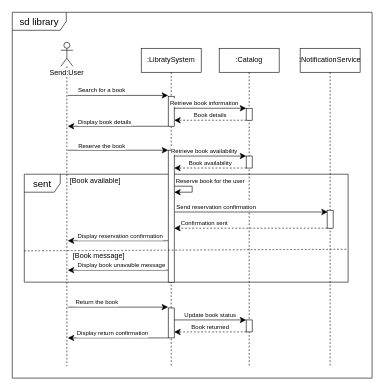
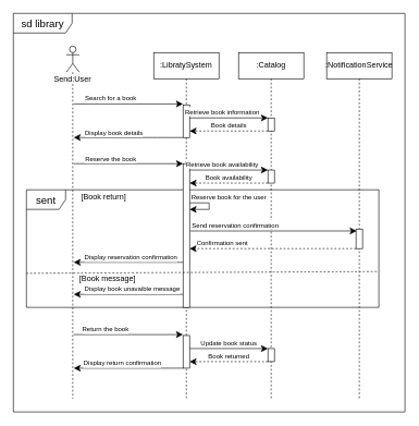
  <mxCell id="0" />
  <mxCell id="1" parent="0" />
  <mxCell id="2" value=":LibratySystem" style="shape=umlLifeline;perimeter=lifelinePerimeter;whiteSpace=wrap;html=1;container=0;dropTarget=0;collapsible=0;recursiveResize=0;outlineConnect=0;portConstraint=eastwest;newEdgeStyle={&quot;edgeStyle&quot;:&quot;elbowEdgeStyle&quot;,&quot;elbow&quot;:&quot;vertical&quot;,&quot;curved&quot;:0,&quot;rounded&quot;:0};" parent="1" vertex="1"><mxGeometry x="235" y="80" width="100" height="530" as="geometry" /></mxCell>
  <mxCell id="3" value="" style="html=1;points=[];perimeter=orthogonalPerimeter;outlineConnect=0;targetShapes=umlLifeline;portConstraint=eastwest;newEdgeStyle={&quot;edgeStyle&quot;:&quot;elbowEdgeStyle&quot;,&quot;elbow&quot;:&quot;vertical&quot;,&quot;curved&quot;:0,&quot;rounded&quot;:0};" parent="2" vertex="1"><mxGeometry x="45" y="80" width="10" height="50" as="geometry" /></mxCell>
  <mxCell id="4" value=":Catalog" style="shape=umlLifeline;perimeter=lifelinePerimeter;whiteSpace=wrap;html=1;container=0;dropTarget=0;collapsible=0;recursiveResize=0;outlineConnect=0;portConstraint=eastwest;newEdgeStyle={&quot;edgeStyle&quot;:&quot;elbowEdgeStyle&quot;,&quot;elbow&quot;:&quot;vertical&quot;,&quot;curved&quot;:0,&quot;rounded&quot;:0};" vertex="1" parent="1"><mxGeometry x="365" y="80" width="100" height="530" as="geometry" /></mxCell>
  <mxCell id="5" value="" style="html=1;points=[];perimeter=orthogonalPerimeter;outlineConnect=0;targetShapes=umlLifeline;portConstraint=eastwest;newEdgeStyle={&quot;edgeStyle&quot;:&quot;elbowEdgeStyle&quot;,&quot;elbow&quot;:&quot;vertical&quot;,&quot;curved&quot;:0,&quot;rounded&quot;:0};fontSize=16;" vertex="1" parent="4"><mxGeometry x="45" y="100" width="10" height="20" as="geometry" /></mxCell>
  <mxCell id="6" value=":NotificationService" style="shape=umlLifeline;perimeter=lifelinePerimeter;whiteSpace=wrap;html=1;container=0;dropTarget=0;collapsible=0;recursiveResize=0;outlineConnect=0;portConstraint=eastwest;newEdgeStyle={&quot;edgeStyle&quot;:&quot;elbowEdgeStyle&quot;,&quot;elbow&quot;:&quot;vertical&quot;,&quot;curved&quot;:0,&quot;rounded&quot;:0};" vertex="1" parent="1"><mxGeometry x="500" y="80" width="100" height="530" as="geometry" /></mxCell>
  <mxCell id="7" value="" style="html=1;points=[];perimeter=orthogonalPerimeter;outlineConnect=0;targetShapes=umlLifeline;portConstraint=eastwest;newEdgeStyle={&quot;edgeStyle&quot;:&quot;elbowEdgeStyle&quot;,&quot;elbow&quot;:&quot;vertical&quot;,&quot;curved&quot;:0,&quot;rounded&quot;:0};" vertex="1" parent="6"><mxGeometry x="45" y="270" width="10" height="30" as="geometry" /></mxCell>
  <mxCell id="8" value="sd library" style="shape=umlFrame;whiteSpace=wrap;html=1;pointerEvents=0;fontSize=16;width=90;height=30;" vertex="1" parent="1"><mxGeometry x="20" y="20" width="600" height="610" as="geometry" /></mxCell>
  <mxCell id="9" value="sent" style="shape=umlFrame;whiteSpace=wrap;html=1;pointerEvents=0;fontSize=16;" vertex="1" parent="1"><mxGeometry x="40" y="290" width="540" height="180" as="geometry" /></mxCell>
  <mxCell id="10" value="" style="endArrow=classic;html=1;rounded=0;fontSize=12;startSize=8;endSize=8;curved=1;entryX=-0.015;entryY=-0.028;entryDx=0;entryDy=0;entryPerimeter=0;" edge="1" parent="1" target="3"><mxGeometry width="50" height="50" relative="1" as="geometry"><mxPoint x="112.5" y="158.6" as="sourcePoint" /><mxPoint x="220" y="190" as="targetPoint" /></mxGeometry></mxCell>
  <mxCell id="11" value="&lt;font style=&quot;font-size: 10px;&quot;&gt;Search for a book&lt;/font&gt;" style="edgeLabel;html=1;align=center;verticalAlign=middle;resizable=0;points=[];fontSize=16;" vertex="1" connectable="0" parent="10"><mxGeometry x="-0.06" y="1" relative="1" as="geometry"><mxPoint x="-23" y="-10" as="offset" /></mxGeometry></mxCell>
  <mxCell id="12" value="" style="endArrow=classic;html=1;rounded=0;fontSize=12;startSize=8;endSize=8;curved=1;" edge="1" parent="1"><mxGeometry width="50" height="50" relative="1" as="geometry"><mxPoint x="280" y="210" as="sourcePoint" /><mxPoint x="112.5" y="210" as="targetPoint" /></mxGeometry></mxCell>
  <mxCell id="13" value="&lt;font style=&quot;font-size: 10px;&quot;&gt;Display book details&lt;/font&gt;" style="edgeLabel;html=1;align=center;verticalAlign=middle;resizable=0;points=[];fontSize=16;" vertex="1" connectable="0" parent="12"><mxGeometry x="-0.062" relative="1" as="geometry"><mxPoint x="-28" y="-11" as="offset" /></mxGeometry></mxCell>
  <mxCell id="14" value="" style="html=1;points=[];perimeter=orthogonalPerimeter;outlineConnect=0;targetShapes=umlLifeline;portConstraint=eastwest;newEdgeStyle={&quot;edgeStyle&quot;:&quot;elbowEdgeStyle&quot;,&quot;elbow&quot;:&quot;vertical&quot;,&quot;curved&quot;:0,&quot;rounded&quot;:0};" vertex="1" parent="1"><mxGeometry x="280" y="250" width="10" height="220" as="geometry" /></mxCell>
  <mxCell id="15" value="" style="endArrow=classic;html=1;rounded=0;fontSize=12;startSize=8;endSize=8;curved=1;" edge="1" parent="1" target="14"><mxGeometry width="50" height="50" relative="1" as="geometry"><mxPoint x="112.5" y="250" as="sourcePoint" /><mxPoint x="267" y="246.79" as="targetPoint" /></mxGeometry></mxCell>
  <mxCell id="16" value="&lt;font style=&quot;font-size: 10px;&quot;&gt;Reserve the book&lt;/font&gt;" style="edgeLabel;html=1;align=center;verticalAlign=middle;resizable=0;points=[];fontSize=16;" vertex="1" connectable="0" parent="15"><mxGeometry x="-0.062" relative="1" as="geometry"><mxPoint x="-23" y="-11" as="offset" /></mxGeometry></mxCell>
  <mxCell id="17" value="&lt;font style=&quot;font-size: 10px;&quot;&gt;Retrieve book information&lt;/font&gt;" style="html=1;verticalAlign=bottom;endArrow=classic;edgeStyle=elbowEdgeStyle;elbow=vertical;curved=0;rounded=0;fontSize=12;startSize=8;endSize=8;endFill=1;" edge="1" target="5" parent="1" source="3"><mxGeometry x="-0.167" relative="1" as="geometry"><mxPoint x="320" y="200" as="sourcePoint" /><Array as="points"><mxPoint x="400" y="180" /></Array><mxPoint as="offset" /></mxGeometry></mxCell>
  <mxCell id="18" value="&lt;font style=&quot;font-size: 10px;&quot;&gt;Book details&lt;/font&gt;" style="html=1;verticalAlign=bottom;endArrow=classic;dashed=1;endSize=8;edgeStyle=elbowEdgeStyle;elbow=vertical;curved=0;rounded=0;fontSize=12;endFill=1;" edge="1" source="5" parent="1" target="3"><mxGeometry relative="1" as="geometry"><mxPoint x="320" y="275" as="targetPoint" /><Array as="points"><mxPoint x="310" y="200" /></Array><mxPoint as="offset" /></mxGeometry></mxCell>
  <mxCell id="19" value="&lt;br&gt;&lt;span style=&quot;color: rgb(0, 0, 0); font-family: Helvetica; font-size: 12px; font-style: normal; font-variant-ligatures: normal; font-variant-caps: normal; font-weight: 400; letter-spacing: normal; orphans: 2; text-align: center; text-indent: 0px; text-transform: none; widows: 2; word-spacing: 0px; -webkit-text-stroke-width: 0px; background-color: rgb(251, 251, 251); text-decoration-thickness: initial; text-decoration-style: initial; text-decoration-color: initial; float: none; display: inline !important;&quot;&gt;&lt;br&gt;&lt;br&gt;Send:User&lt;/span&gt;" style="shape=umlLifeline;perimeter=lifelinePerimeter;whiteSpace=wrap;html=1;container=1;dropTarget=0;collapsible=0;recursiveResize=0;outlineConnect=0;portConstraint=eastwest;newEdgeStyle={&quot;edgeStyle&quot;:&quot;elbowEdgeStyle&quot;,&quot;elbow&quot;:&quot;vertical&quot;,&quot;curved&quot;:0,&quot;rounded&quot;:0};participant=umlActor;fontSize=16;" vertex="1" parent="1"><mxGeometry x="101" y="70" width="20" height="540" as="geometry" /></mxCell>
  <mxCell id="20" value="" style="html=1;points=[];perimeter=orthogonalPerimeter;outlineConnect=0;targetShapes=umlLifeline;portConstraint=eastwest;newEdgeStyle={&quot;edgeStyle&quot;:&quot;elbowEdgeStyle&quot;,&quot;elbow&quot;:&quot;vertical&quot;,&quot;curved&quot;:0,&quot;rounded&quot;:0};fontSize=16;" vertex="1" parent="1"><mxGeometry x="410" y="259.72" width="10" height="20" as="geometry" /></mxCell>
  <mxCell id="21" value="&lt;font style=&quot;font-size: 10px;&quot;&gt;Retrieve book availability&lt;/font&gt;" style="html=1;verticalAlign=bottom;endArrow=classic;edgeStyle=elbowEdgeStyle;elbow=vertical;curved=0;rounded=0;fontSize=12;startSize=8;endSize=8;endFill=1;" edge="1" parent="1" target="20"><mxGeometry x="-0.167" relative="1" as="geometry"><mxPoint x="290" y="259.72" as="sourcePoint" /><Array as="points"><mxPoint x="400" y="259.72" /></Array><mxPoint as="offset" /></mxGeometry></mxCell>
  <mxCell id="22" value="&lt;font style=&quot;font-size: 10px;&quot;&gt;&lt;font style=&quot;font-size: 10px;&quot;&gt;Book&amp;nbsp;&lt;/font&gt;availability&lt;/font&gt;" style="html=1;verticalAlign=bottom;endArrow=classic;dashed=1;endSize=8;edgeStyle=elbowEdgeStyle;elbow=vertical;curved=0;rounded=0;fontSize=12;endFill=1;" edge="1" parent="1" source="20"><mxGeometry relative="1" as="geometry"><mxPoint x="290" y="279.72" as="targetPoint" /><Array as="points"><mxPoint x="310" y="279.72" /></Array><mxPoint as="offset" /></mxGeometry></mxCell>
  <mxCell id="23" value="&lt;font style=&quot;font-size: 10px;&quot;&gt;Reserve book for the user&lt;/font&gt;" style="html=1;verticalAlign=bottom;endArrow=classic;edgeStyle=orthogonalEdgeStyle;elbow=vertical;rounded=0;fontSize=12;startSize=8;endSize=8;endFill=1;jumpSize=3;" edge="1" parent="1" source="14" target="14"><mxGeometry x="-0.143" y="30" relative="1" as="geometry"><mxPoint x="300" y="330" as="sourcePoint" /><Array as="points"><mxPoint x="320" y="310" /><mxPoint x="320" y="320" /></Array><mxPoint x="380" y="320" as="targetPoint" /><mxPoint as="offset" /></mxGeometry></mxCell>
  <mxCell id="24" value="&lt;font style=&quot;font-size: 10px;&quot;&gt;Send reservation confirmation&lt;/font&gt;" style="html=1;verticalAlign=bottom;endArrow=classic;edgeStyle=elbowEdgeStyle;elbow=vertical;curved=0;rounded=0;fontSize=12;startSize=8;endSize=8;endFill=1;" edge="1" parent="1"><mxGeometry x="-0.459" relative="1" as="geometry"><mxPoint x="291" y="353" as="sourcePoint" /><Array as="points"><mxPoint x="396" y="353" /></Array><mxPoint x="546" y="353" as="targetPoint" /><mxPoint as="offset" /></mxGeometry></mxCell>
  <mxCell id="25" value="&lt;font style=&quot;font-size: 10px;&quot;&gt;Confirmation sent&lt;/font&gt;" style="html=1;verticalAlign=bottom;endArrow=classic;dashed=1;endSize=8;edgeStyle=elbowEdgeStyle;elbow=vertical;curved=0;rounded=0;fontSize=12;endFill=1;" edge="1" parent="1" source="7" target="14"><mxGeometry x="0.608" relative="1" as="geometry"><mxPoint x="429" y="370" as="targetPoint" /><Array as="points"><mxPoint x="440" y="380" /><mxPoint x="330" y="370" /><mxPoint x="449" y="370" /></Array><mxPoint as="offset" /><mxPoint x="549" y="370.28" as="sourcePoint" /></mxGeometry></mxCell>
  <mxCell id="26" value="" style="endArrow=classic;html=1;rounded=0;fontSize=12;startSize=8;endSize=8;curved=1;" edge="1" parent="1"><mxGeometry width="50" height="50" relative="1" as="geometry"><mxPoint x="280" y="401" as="sourcePoint" /><mxPoint x="112.5" y="401" as="targetPoint" /></mxGeometry></mxCell>
  <mxCell id="27" value="&lt;font style=&quot;font-size: 10px;&quot;&gt;&lt;font style=&quot;font-size: 10px;&quot;&gt;Display&lt;/font&gt;&amp;nbsp;reservation confirmation&lt;/font&gt;" style="edgeLabel;html=1;align=center;verticalAlign=middle;resizable=0;points=[];fontSize=16;" vertex="1" connectable="0" parent="26"><mxGeometry x="-0.062" relative="1" as="geometry"><mxPoint x="-2" y="-11" as="offset" /></mxGeometry></mxCell>
  <mxCell id="28" value="" style="endArrow=classic;html=1;rounded=0;fontSize=12;startSize=8;endSize=8;curved=1;" edge="1" parent="1"><mxGeometry width="50" height="50" relative="1" as="geometry"><mxPoint x="280" y="450" as="sourcePoint" /><mxPoint x="112.5" y="450" as="targetPoint" /></mxGeometry></mxCell>
  <mxCell id="29" value="&lt;font style=&quot;font-size: 10px;&quot;&gt;Display book unavaible message&lt;/font&gt;" style="edgeLabel;html=1;align=center;verticalAlign=middle;resizable=0;points=[];fontSize=16;" vertex="1" connectable="0" parent="28"><mxGeometry x="-0.062" relative="1" as="geometry"><mxPoint y="-11" as="offset" /></mxGeometry></mxCell>
  <mxCell id="30" value="" style="endArrow=none;dashed=1;html=1;rounded=0;fontSize=12;startSize=8;endSize=8;curved=1;exitX=0;exitY=0.71;exitDx=0;exitDy=0;exitPerimeter=0;entryX=1;entryY=0.695;entryDx=0;entryDy=0;entryPerimeter=0;" edge="1" parent="1" source="9" target="9"><mxGeometry width="50" height="50" relative="1" as="geometry"><mxPoint x="26.665" y="416.58" as="sourcePoint" /><mxPoint x="578.89" y="416.58" as="targetPoint" /></mxGeometry></mxCell>
- <mxCell id="31" value="&lt;font style=&quot;font-size: 12px;&quot;&gt;[Book available]&lt;/font&gt;" style="text;html=1;align=center;verticalAlign=middle;resizable=0;points=[];autosize=1;strokeColor=none;fillColor=none;fontSize=16;" vertex="1" parent="1"><mxGeometry x="103" y="284" width="110" height="30" as="geometry" /></mxCell>
+ <mxCell id="31" value="&lt;font style=&quot;font-size: 12px;&quot;&gt;[Book return]&lt;/font&gt;" style="text;html=1;align=center;verticalAlign=middle;resizable=0;points=[];autosize=1;strokeColor=none;fillColor=none;fontSize=16;" vertex="1" parent="1"><mxGeometry x="103" y="284" width="110" height="30" as="geometry" /></mxCell>
  <mxCell id="32" value="&lt;font style=&quot;font-size: 12px;&quot;&gt;[Book message]&lt;/font&gt;" style="text;html=1;align=center;verticalAlign=middle;resizable=0;points=[];autosize=1;strokeColor=none;fillColor=none;fontSize=16;" vertex="1" parent="1"><mxGeometry x="104" y="409" width="120" height="30" as="geometry" /></mxCell>
  <mxCell id="33" value="" style="html=1;points=[];perimeter=orthogonalPerimeter;outlineConnect=0;targetShapes=umlLifeline;portConstraint=eastwest;newEdgeStyle={&quot;edgeStyle&quot;:&quot;elbowEdgeStyle&quot;,&quot;elbow&quot;:&quot;vertical&quot;,&quot;curved&quot;:0,&quot;rounded&quot;:0};" vertex="1" parent="1"><mxGeometry x="280" y="513" width="10" height="50" as="geometry" /></mxCell>
  <mxCell id="34" value="" style="html=1;points=[];perimeter=orthogonalPerimeter;outlineConnect=0;targetShapes=umlLifeline;portConstraint=eastwest;newEdgeStyle={&quot;edgeStyle&quot;:&quot;elbowEdgeStyle&quot;,&quot;elbow&quot;:&quot;vertical&quot;,&quot;curved&quot;:0,&quot;rounded&quot;:0};fontSize=16;" vertex="1" parent="1"><mxGeometry x="410" y="533" width="10" height="20" as="geometry" /></mxCell>
  <mxCell id="35" value="" style="endArrow=classic;html=1;rounded=0;fontSize=12;startSize=8;endSize=8;curved=1;entryX=-0.015;entryY=-0.028;entryDx=0;entryDy=0;entryPerimeter=0;" edge="1" parent="1" target="33"><mxGeometry width="50" height="50" relative="1" as="geometry"><mxPoint x="112.5" y="511.6" as="sourcePoint" /><mxPoint x="220" y="543" as="targetPoint" /></mxGeometry></mxCell>
  <mxCell id="36" value="&lt;font style=&quot;font-size: 10px;&quot;&gt;Return the book&lt;/font&gt;" style="edgeLabel;html=1;align=center;verticalAlign=middle;resizable=0;points=[];fontSize=16;" vertex="1" connectable="0" parent="35"><mxGeometry x="-0.06" y="1" relative="1" as="geometry"><mxPoint x="-31" y="-10" as="offset" /></mxGeometry></mxCell>
  <mxCell id="37" value="" style="endArrow=classic;html=1;rounded=0;fontSize=12;startSize=8;endSize=8;curved=1;" edge="1" parent="1"><mxGeometry width="50" height="50" relative="1" as="geometry"><mxPoint x="280" y="563" as="sourcePoint" /><mxPoint x="112.5" y="563" as="targetPoint" /></mxGeometry></mxCell>
  <mxCell id="38" value="&lt;font style=&quot;font-size: 10px;&quot;&gt;Display return confirmation&lt;/font&gt;" style="edgeLabel;html=1;align=center;verticalAlign=middle;resizable=0;points=[];fontSize=16;" vertex="1" connectable="0" parent="37"><mxGeometry x="-0.062" relative="1" as="geometry"><mxPoint x="-15" y="-11" as="offset" /></mxGeometry></mxCell>
  <mxCell id="39" value="&lt;font style=&quot;font-size: 10px;&quot;&gt;Update book status&lt;/font&gt;" style="html=1;verticalAlign=bottom;endArrow=classic;edgeStyle=elbowEdgeStyle;elbow=vertical;curved=0;rounded=0;fontSize=12;startSize=8;endSize=8;endFill=1;" edge="1" parent="1" source="33" target="34"><mxGeometry relative="1" as="geometry"><mxPoint x="320" y="553" as="sourcePoint" /><Array as="points"><mxPoint x="400" y="533" /></Array></mxGeometry></mxCell>
  <mxCell id="40" value="&lt;font style=&quot;font-size: 10px;&quot;&gt;Book returned&lt;/font&gt;" style="html=1;verticalAlign=bottom;endArrow=classic;dashed=1;endSize=8;edgeStyle=elbowEdgeStyle;elbow=vertical;curved=0;rounded=0;fontSize=12;endFill=1;" edge="1" parent="1" source="34" target="33"><mxGeometry relative="1" as="geometry"><mxPoint x="320" y="628" as="targetPoint" /><Array as="points"><mxPoint x="310" y="553" /></Array><mxPoint as="offset" /></mxGeometry></mxCell>
